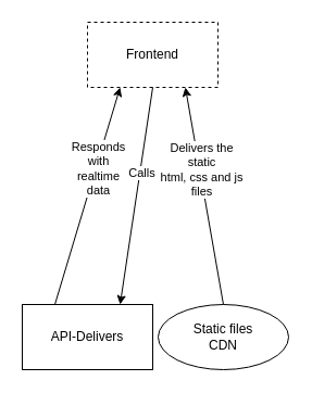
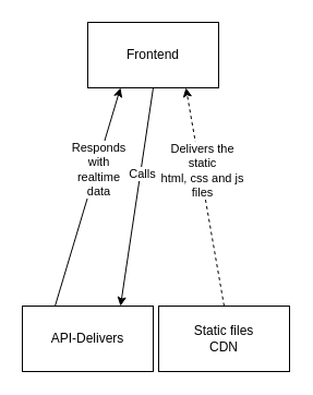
  <mxCell id="0" />
  <mxCell id="1" parent="0" />
- <mxCell id="2" value="Frontend" style="rounded=0;whiteSpace=wrap;html=1;dashed=1;" vertex="1" parent="1"><mxGeometry x="80" y="20" width="120" height="60" as="geometry" /></mxCell>
+ <mxCell id="2" value="Frontend" style="rounded=0;whiteSpace=wrap;html=1;" vertex="1" parent="1"><mxGeometry x="80" y="20" width="120" height="60" as="geometry" /></mxCell>
  <mxCell id="3" value="API-Delivers" style="rounded=0;whiteSpace=wrap;html=1;" vertex="1" parent="1"><mxGeometry x="20" y="280" width="120" height="60" as="geometry" /></mxCell>
- <mxCell id="4" value="&lt;div&gt;Static files&lt;/div&gt;&lt;div&gt;CDN&lt;br&gt;&lt;/div&gt;" style="ellipse;whiteSpace=wrap;html=1;" vertex="1" parent="1"><mxGeometry x="145" y="280" width="120" height="60" as="geometry" /></mxCell>
+ <mxCell id="4" value="&lt;div&gt;Static files&lt;/div&gt;&lt;div&gt;CDN&lt;br&gt;&lt;/div&gt;" style="rounded=0;whiteSpace=wrap;html=1;" vertex="1" parent="1"><mxGeometry x="145" y="280" width="120" height="60" as="geometry" /></mxCell>
  <mxCell id="5" value="" style="endArrow=classic;html=1;entryX=0.75;entryY=0;entryDx=0;entryDy=0;exitX=0.5;exitY=1;exitDx=0;exitDy=0;" edge="1" parent="1" source="2" target="3"><mxGeometry width="50" height="50" relative="1" as="geometry"><mxPoint x="120" y="260" as="sourcePoint" /><mxPoint x="170" y="210" as="targetPoint" /></mxGeometry></mxCell>
  <mxCell id="6" value="&lt;div&gt;Calls&lt;/div&gt;" style="edgeLabel;html=1;align=center;verticalAlign=middle;resizable=0;points=[];" vertex="1" connectable="0" parent="5"><mxGeometry x="-0.221" y="1" relative="1" as="geometry"><mxPoint as="offset" /></mxGeometry></mxCell>
  <mxCell id="7" value="" style="endArrow=classic;html=1;exitX=0.25;exitY=0;exitDx=0;exitDy=0;entryX=0.25;entryY=1;entryDx=0;entryDy=0;" edge="1" parent="1" source="3" target="2"><mxGeometry width="50" height="50" relative="1" as="geometry"><mxPoint x="120" y="260" as="sourcePoint" /><mxPoint x="170" y="210" as="targetPoint" /></mxGeometry></mxCell>
  <mxCell id="8" value="&lt;div&gt;Responds&lt;/div&gt;&lt;div&gt;with&lt;/div&gt;&lt;div&gt;realtime&lt;/div&gt;&lt;div&gt;data&lt;/div&gt;" style="edgeLabel;html=1;align=center;verticalAlign=middle;resizable=0;points=[];" vertex="1" connectable="0" parent="7"><mxGeometry x="0.266" y="-2" relative="1" as="geometry"><mxPoint as="offset" /></mxGeometry></mxCell>
- <mxCell id="9" value="" style="endArrow=classic;html=1;entryX=0.75;entryY=1;entryDx=0;entryDy=0;exitX=0.5;exitY=0;exitDx=0;exitDy=0;" edge="1" parent="1" source="4" target="2"><mxGeometry width="50" height="50" relative="1" as="geometry"><mxPoint x="120" y="260" as="sourcePoint" /><mxPoint x="170" y="210" as="targetPoint" /></mxGeometry></mxCell>
+ <mxCell id="9" value="" style="endArrow=classic;html=1;entryX=0.75;entryY=1;entryDx=0;entryDy=0;exitX=0.5;exitY=0;exitDx=0;exitDy=0;dashed=1;" edge="1" parent="1" source="4" target="2"><mxGeometry width="50" height="50" relative="1" as="geometry"><mxPoint x="120" y="260" as="sourcePoint" /><mxPoint x="170" y="210" as="targetPoint" /></mxGeometry></mxCell>
  <mxCell id="10" value="&lt;div&gt;Delivers the&lt;/div&gt;&lt;div&gt;static&lt;/div&gt;&lt;div&gt;html, css and js&lt;/div&gt;&lt;div&gt;files&lt;/div&gt;" style="edgeLabel;html=1;align=center;verticalAlign=middle;resizable=0;points=[];" vertex="1" connectable="0" parent="9"><mxGeometry x="0.239" y="-1" relative="1" as="geometry"><mxPoint as="offset" /></mxGeometry></mxCell>
